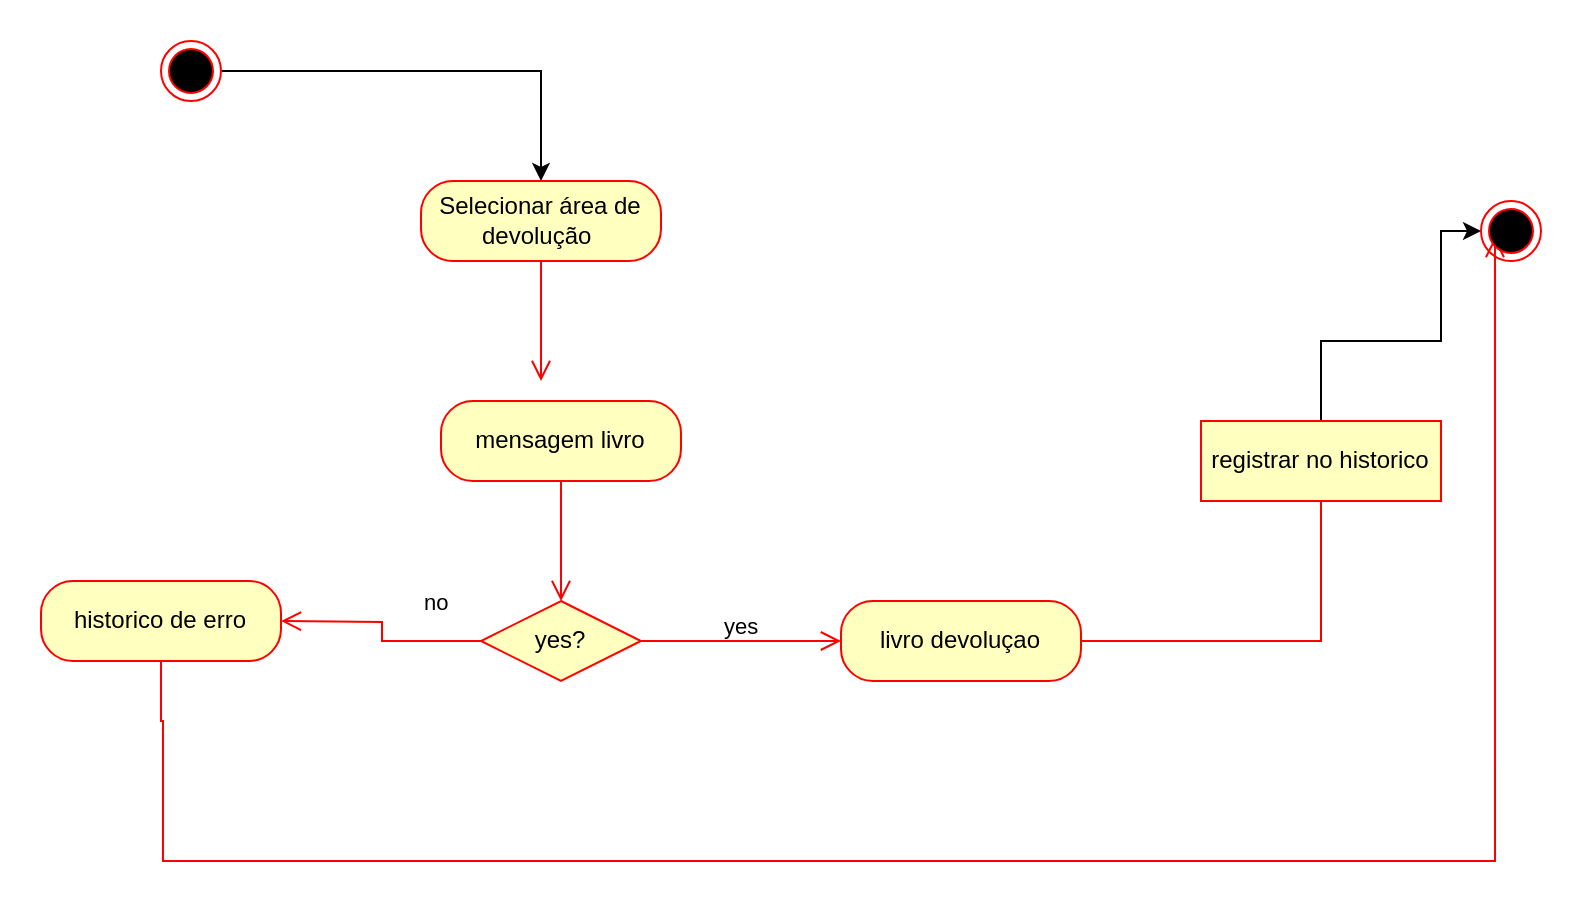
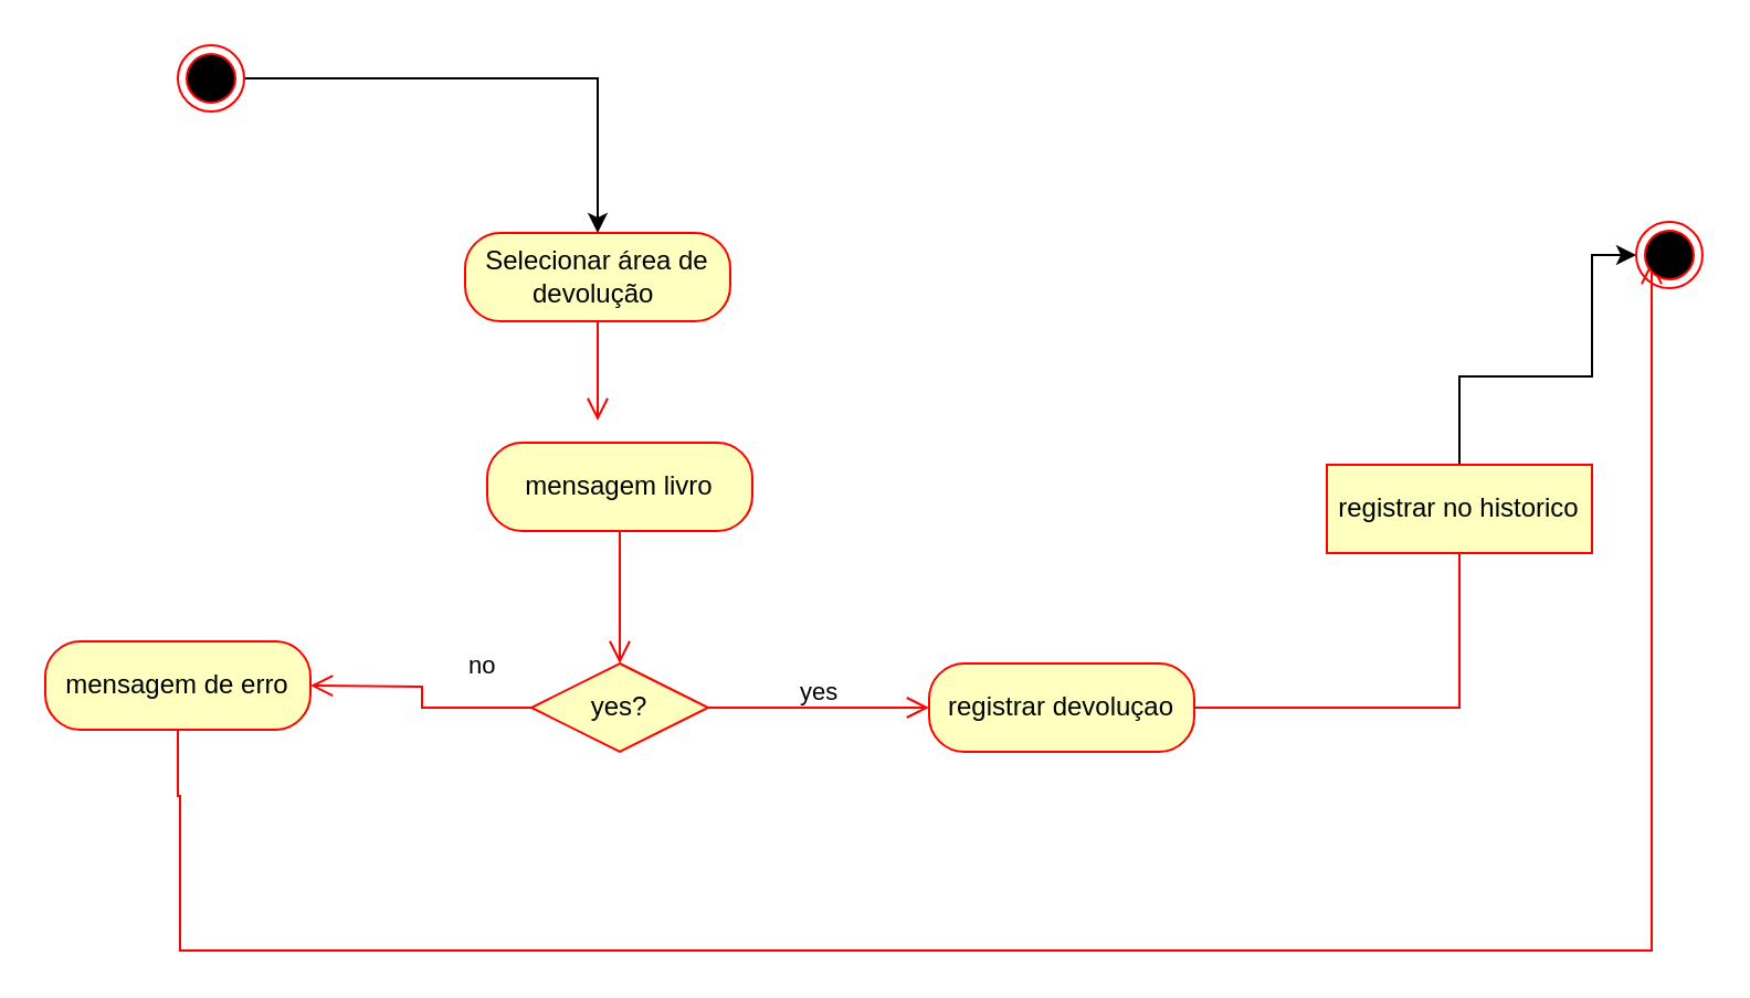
  <mxCell id="0" />
  <mxCell id="1" parent="0" />
  <mxCell id="2" style="edgeStyle=orthogonalEdgeStyle;rounded=0;orthogonalLoop=1;jettySize=auto;html=1;" edge="1" parent="1" source="3" target="4"><mxGeometry relative="1" as="geometry" /></mxCell>
  <mxCell id="3" value="" style="ellipse;html=1;shape=endState;fillColor=#000000;strokeColor=#ff0000;" vertex="1" parent="1"><mxGeometry x="80" y="20" width="30" height="30" as="geometry" /></mxCell>
- <mxCell id="4" value="Selecionar área de devolução&amp;nbsp;" style="rounded=1;whiteSpace=wrap;html=1;arcSize=40;fontColor=#000000;fillColor=#ffffc0;strokeColor=#ff0000;" vertex="1" parent="1"><mxGeometry x="210" y="90" width="120" height="40" as="geometry" /></mxCell>
+ <mxCell id="4" value="Selecionar área de devolução&amp;nbsp;" style="rounded=1;whiteSpace=wrap;html=1;arcSize=40;fontColor=#000000;fillColor=#ffffc0;strokeColor=#ff0000;" vertex="1" parent="1"><mxGeometry x="210" y="105" width="120" height="40" as="geometry" /></mxCell>
  <mxCell id="5" value="" style="edgeStyle=orthogonalEdgeStyle;html=1;verticalAlign=bottom;endArrow=open;endSize=8;strokeColor=#ff0000;rounded=0;" edge="1" source="4" parent="1"><mxGeometry relative="1" as="geometry"><mxPoint x="270" y="190" as="targetPoint" /></mxGeometry></mxCell>
  <mxCell id="6" value="mensagem livro" style="rounded=1;whiteSpace=wrap;html=1;arcSize=40;fontColor=#000000;fillColor=#ffffc0;strokeColor=#ff0000;" vertex="1" parent="1"><mxGeometry x="220" y="200" width="120" height="40" as="geometry" /></mxCell>
  <mxCell id="7" value="" style="edgeStyle=orthogonalEdgeStyle;html=1;verticalAlign=bottom;endArrow=open;endSize=8;strokeColor=#ff0000;rounded=0;" edge="1" source="6" parent="1"><mxGeometry relative="1" as="geometry"><mxPoint x="280" y="300" as="targetPoint" /></mxGeometry></mxCell>
  <mxCell id="8" value="yes?" style="rhombus;whiteSpace=wrap;html=1;fontColor=#000000;fillColor=#ffffc0;strokeColor=#ff0000;" vertex="1" parent="1"><mxGeometry x="240" y="300" width="80" height="40" as="geometry" /></mxCell>
  <mxCell id="9" value="no" style="edgeStyle=orthogonalEdgeStyle;html=1;align=left;verticalAlign=bottom;endArrow=open;endSize=8;strokeColor=#ff0000;rounded=0;" edge="1" source="8" parent="1"><mxGeometry x="-1" y="110" relative="1" as="geometry"><mxPoint x="420" y="320" as="targetPoint" /><mxPoint x="-110" y="100" as="offset" /></mxGeometry></mxCell>
  <mxCell id="10" value="yes" style="edgeStyle=orthogonalEdgeStyle;html=1;align=left;verticalAlign=top;endArrow=open;endSize=8;strokeColor=#ff0000;rounded=0;" edge="1" source="8" parent="1"><mxGeometry x="-1" y="-122" relative="1" as="geometry"><mxPoint x="140" y="310" as="targetPoint" /><mxPoint x="120" y="102" as="offset" /></mxGeometry></mxCell>
- <mxCell id="11" value="historico de erro" style="rounded=1;whiteSpace=wrap;html=1;arcSize=40;fontColor=#000000;fillColor=#ffffc0;strokeColor=#ff0000;" vertex="1" parent="1"><mxGeometry x="20" y="290" width="120" height="40" as="geometry" /></mxCell>
+ <mxCell id="11" value="mensagem de erro" style="rounded=1;whiteSpace=wrap;html=1;arcSize=40;fontColor=#000000;fillColor=#ffffc0;strokeColor=#ff0000;" vertex="1" parent="1"><mxGeometry x="20" y="290" width="120" height="40" as="geometry" /></mxCell>
  <mxCell id="12" value="" style="edgeStyle=orthogonalEdgeStyle;html=1;verticalAlign=bottom;endArrow=open;endSize=8;strokeColor=#ff0000;rounded=0;entryX=0.233;entryY=0.6;entryDx=0;entryDy=0;entryPerimeter=0;" edge="1" source="11" parent="1" target="17"><mxGeometry relative="1" as="geometry"><mxPoint x="80" y="390" as="targetPoint" /><Array as="points"><mxPoint x="80" y="360" /><mxPoint x="81" y="360" /><mxPoint x="81" y="430" /><mxPoint x="747" y="430" /></Array></mxGeometry></mxCell>
- <mxCell id="13" value="livro devoluçao" style="rounded=1;whiteSpace=wrap;html=1;arcSize=40;fontColor=#000000;fillColor=#ffffc0;strokeColor=#ff0000;" vertex="1" parent="1"><mxGeometry x="420" y="300" width="120" height="40" as="geometry" /></mxCell>
+ <mxCell id="13" value="registrar devoluçao" style="rounded=1;whiteSpace=wrap;html=1;arcSize=40;fontColor=#000000;fillColor=#ffffc0;strokeColor=#ff0000;" vertex="1" parent="1"><mxGeometry x="420" y="300" width="120" height="40" as="geometry" /></mxCell>
  <mxCell id="14" value="" style="edgeStyle=orthogonalEdgeStyle;html=1;verticalAlign=bottom;endArrow=none;endSize=8;strokeColor=#ff0000;rounded=0;" edge="1" source="13" parent="1" target="16"><mxGeometry relative="1" as="geometry"><mxPoint x="660" y="320" as="targetPoint" /></mxGeometry></mxCell>
  <mxCell id="15" style="edgeStyle=orthogonalEdgeStyle;rounded=0;orthogonalLoop=1;jettySize=auto;html=1;entryX=0;entryY=0.5;entryDx=0;entryDy=0;" edge="1" parent="1" source="16" target="17"><mxGeometry relative="1" as="geometry"><Array as="points"><mxPoint x="660" y="170" /><mxPoint x="720" y="170" /><mxPoint x="720" y="115" /></Array></mxGeometry></mxCell>
  <mxCell id="16" value="registrar no historico" style="whiteSpace=wrap;html=1;arcSize=40;fontColor=#000000;fillColor=#ffffc0;strokeColor=#ff0000;rounded=0;" vertex="1" parent="1"><mxGeometry x="600" y="210" width="120" height="40" as="geometry" /></mxCell>
  <mxCell id="17" value="" style="ellipse;html=1;shape=endState;fillColor=#000000;strokeColor=#ff0000;" vertex="1" parent="1"><mxGeometry x="740" y="100" width="30" height="30" as="geometry" /></mxCell>
